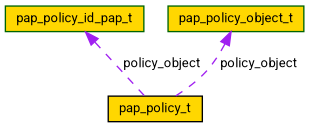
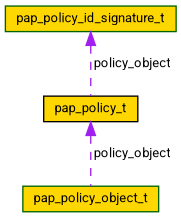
  digraph {
    fontname=Roboto
    node [color=darkgreen fillcolor=gold fontname=Roboto fontsize=10 shape=record style=filled]
    edge [color=purple dir=back fontname=Roboto fontsize=10 labelfontname=Helvetica labelfontsize=10 style=dashed]
    n1 [color=black fontcolor=black height=0.2 label=pap_policy_t width=0.4]
-   n2 [height=0.2 label=pap_policy_id_pap_t width=0.4]
+   n2 [height=0.2 label=pap_policy_id_signature_t width=0.4]
    n3 [height=0.2 label=pap_policy_object_t width=0.4]
    n2 -> n1 [label=" policy_object"]
-   n3 -> n1 [label=" policy_object"]
+   n1 -> n3 [label=" policy_object"]
  }
